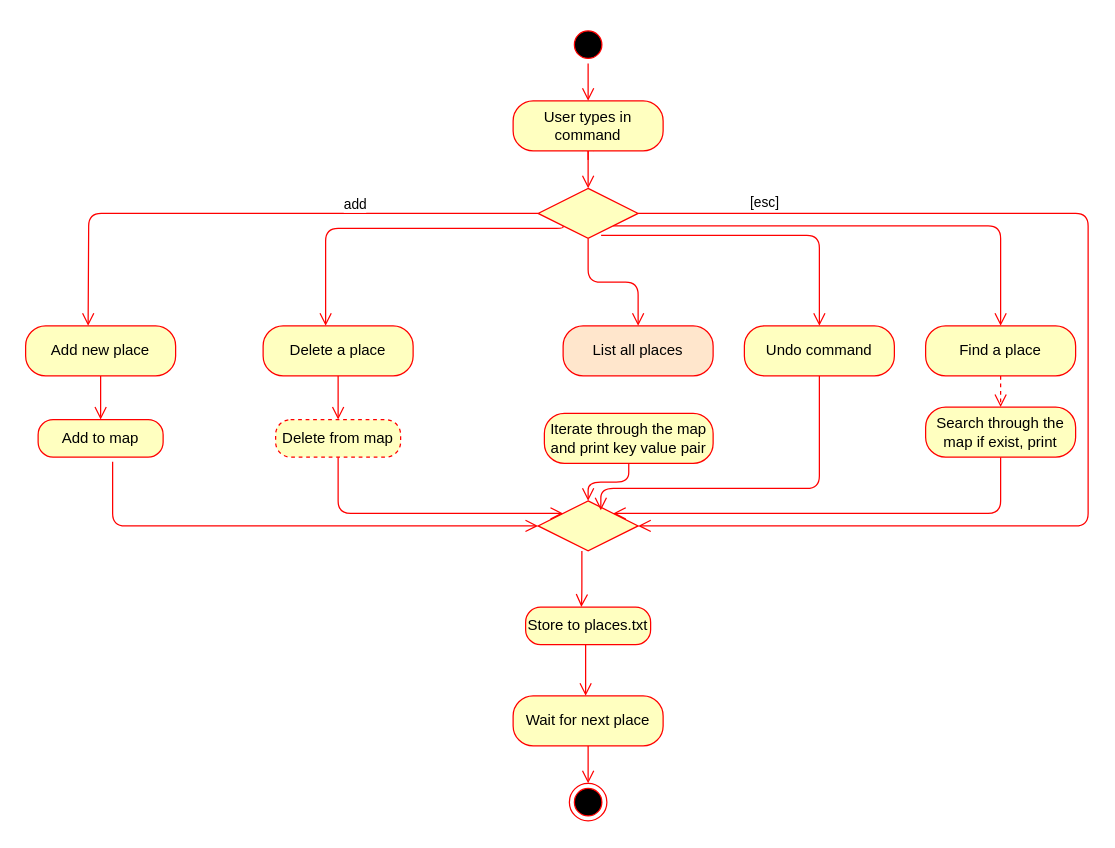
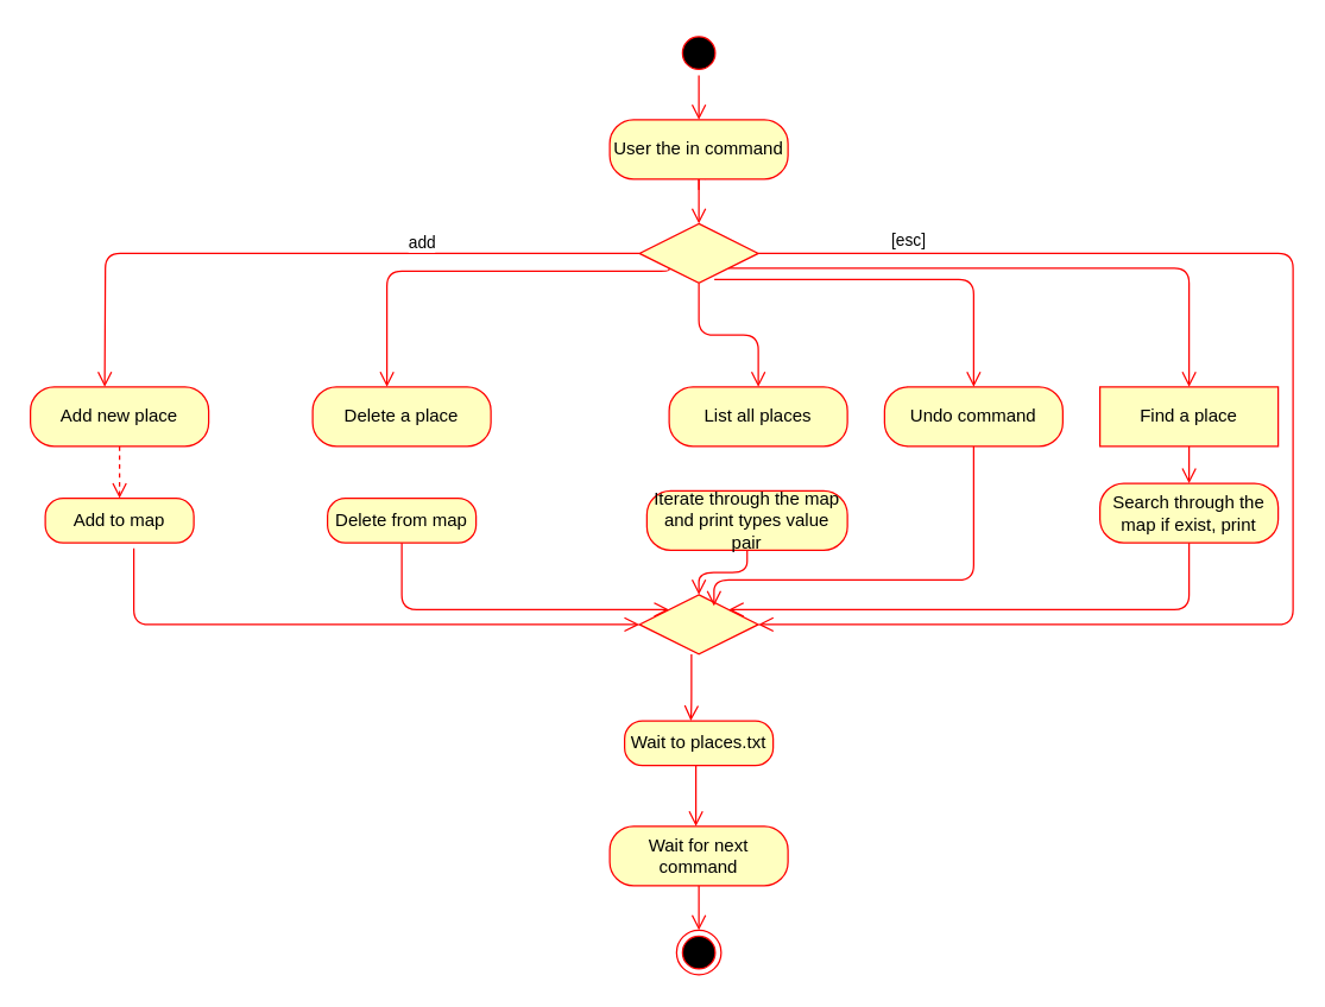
  <mxCell id="0" />
  <mxCell id="1" parent="0" />
  <mxCell id="2" value="" style="edgeStyle=orthogonalEdgeStyle;html=1;verticalAlign=bottom;endArrow=open;endSize=8;strokeColor=#ff0000;entryX=0.5;entryY=0;entryDx=0;entryDy=0;" parent="1" source="8" target="19" edge="1"><mxGeometry relative="1" as="geometry"><mxPoint x="470" y="220" as="targetPoint" /></mxGeometry></mxCell>
  <mxCell id="3" value="" style="ellipse;html=1;shape=startState;fillColor=#000000;strokeColor=#ff0000;" parent="1" vertex="1"><mxGeometry x="455" y="20" width="30" height="30" as="geometry" /></mxCell>
  <mxCell id="4" value="" style="edgeStyle=orthogonalEdgeStyle;html=1;verticalAlign=bottom;endArrow=open;endSize=8;strokeColor=#ff0000;" parent="1" source="6" edge="1"><mxGeometry relative="1" as="geometry"><mxPoint x="470" y="110" as="targetPoint" /></mxGeometry></mxCell>
  <mxCell id="5" value="[esc]" style="edgeStyle=orthogonalEdgeStyle;html=1;align=left;verticalAlign=bottom;endArrow=open;endSize=8;strokeColor=#ff0000;entryX=1;entryY=0.5;entryDx=0;entryDy=0;" parent="1" source="8" target="10" edge="1"><mxGeometry x="-0.818" relative="1" as="geometry"><mxPoint x="500" y="664" as="targetPoint" /><Array as="points"><mxPoint x="870" y="170" /><mxPoint x="870" y="420" /></Array><mxPoint as="offset" /></mxGeometry></mxCell>
- <mxCell id="6" value="User types in command" style="rounded=1;whiteSpace=wrap;html=1;arcSize=40;fontColor=#000000;fillColor=#ffffc0;strokeColor=#ff0000;" parent="1" vertex="1"><mxGeometry x="410" y="80" width="120" height="40" as="geometry" /></mxCell>
+ <mxCell id="6" value="User the in command" style="rounded=1;whiteSpace=wrap;html=1;arcSize=40;fontColor=#000000;fillColor=#ffffc0;strokeColor=#ff0000;" parent="1" vertex="1"><mxGeometry x="410" y="80" width="120" height="40" as="geometry" /></mxCell>
  <mxCell id="7" value="" style="edgeStyle=orthogonalEdgeStyle;html=1;verticalAlign=bottom;endArrow=open;endSize=8;strokeColor=#ff0000;" parent="1" source="3" target="6" edge="1"><mxGeometry relative="1" as="geometry"><mxPoint x="470" y="110" as="targetPoint" /><mxPoint x="470" y="50" as="sourcePoint" /></mxGeometry></mxCell>
  <mxCell id="8" value="" style="rhombus;whiteSpace=wrap;html=1;fillColor=#ffffc0;strokeColor=#ff0000;" parent="1" vertex="1"><mxGeometry x="430" y="150" width="80" height="40" as="geometry" /></mxCell>
  <mxCell id="9" value="" style="edgeStyle=orthogonalEdgeStyle;html=1;verticalAlign=bottom;endArrow=open;endSize=8;strokeColor=#ff0000;" parent="1" source="6" target="8" edge="1"><mxGeometry relative="1" as="geometry"><mxPoint x="470" y="210" as="targetPoint" /><mxPoint x="470" y="120" as="sourcePoint" /></mxGeometry></mxCell>
  <mxCell id="10" value="" style="rhombus;whiteSpace=wrap;html=1;fillColor=#ffffc0;strokeColor=#ff0000;" parent="1" vertex="1"><mxGeometry x="430" y="400" width="80" height="40" as="geometry" /></mxCell>
- <mxCell id="11" value="Wait for next place" style="rounded=1;whiteSpace=wrap;html=1;arcSize=40;fontColor=#000000;fillColor=#ffffc0;strokeColor=#ff0000;" parent="1" vertex="1"><mxGeometry x="410" y="556" width="120" height="40" as="geometry" /></mxCell>
+ <mxCell id="11" value="Wait for next command" style="rounded=1;whiteSpace=wrap;html=1;arcSize=40;fontColor=#000000;fillColor=#ffffc0;strokeColor=#ff0000;" parent="1" vertex="1"><mxGeometry x="410" y="556" width="120" height="40" as="geometry" /></mxCell>
  <mxCell id="12" value="" style="edgeStyle=orthogonalEdgeStyle;html=1;verticalAlign=bottom;endArrow=open;endSize=8;strokeColor=#ff0000;exitX=0.5;exitY=1;exitDx=0;exitDy=0;" parent="1" target="13" edge="1" source="11"><mxGeometry relative="1" as="geometry"><mxPoint x="465" y="560" as="targetPoint" /><mxPoint x="465" y="536" as="sourcePoint" /></mxGeometry></mxCell>
  <mxCell id="13" value="" style="ellipse;html=1;shape=endState;fillColor=#000000;strokeColor=#ff0000;" parent="1" vertex="1"><mxGeometry x="455" y="626" width="30" height="30" as="geometry" /></mxCell>
  <mxCell id="14" value="add" style="edgeStyle=orthogonalEdgeStyle;html=1;align=left;verticalAlign=top;endArrow=open;endSize=8;strokeColor=#ff0000;exitX=0;exitY=0.5;exitDx=0;exitDy=0;" parent="1" source="8" edge="1"><mxGeometry x="-0.3" y="-20" relative="1" as="geometry"><mxPoint y="260" as="targetPoint" x="70" /><mxPoint x="200" y="160" as="sourcePoint" /><mxPoint as="offset" /></mxGeometry></mxCell>
  <mxCell id="15" value="Add new place" style="rounded=1;whiteSpace=wrap;html=1;arcSize=40;fontColor=#000000;fillColor=#ffffc0;strokeColor=#ff0000;" parent="1" vertex="1"><mxGeometry x="20" y="260" width="120" height="40" as="geometry" /></mxCell>
- <mxCell id="16" value="" style="edgeStyle=orthogonalEdgeStyle;html=1;verticalAlign=bottom;endArrow=open;endSize=8;strokeColor=#ff0000;entryX=0.5;entryY=0;entryDx=0;entryDy=0;" parent="1" source="15" edge="1" target="24"><mxGeometry relative="1" as="geometry"><mxPoint x="80" y="360" as="targetPoint" /></mxGeometry></mxCell>
+ <mxCell id="16" value="" style="edgeStyle=orthogonalEdgeStyle;html=1;verticalAlign=bottom;endArrow=open;endSize=8;strokeColor=#ff0000;entryX=0.5;entryY=0;entryDx=0;entryDy=0;dashed=1;" parent="1" source="15" edge="1" target="24"><mxGeometry relative="1" as="geometry"><mxPoint x="80" y="360" as="targetPoint" /></mxGeometry></mxCell>
  <mxCell id="17" value="Delete a place" style="rounded=1;whiteSpace=wrap;html=1;arcSize=40;fontColor=#000000;fillColor=#ffffc0;strokeColor=#ff0000;" parent="1" vertex="1"><mxGeometry x="210" y="260" width="120" height="40" as="geometry" /></mxCell>
- <mxCell id="18" value="" style="edgeStyle=orthogonalEdgeStyle;html=1;verticalAlign=bottom;endArrow=open;endSize=8;strokeColor=#ff0000;entryX=0.5;entryY=0;entryDx=0;entryDy=0;" parent="1" source="17" edge="1" target="26"><mxGeometry relative="1" as="geometry"><mxPoint x="270" y="360" as="targetPoint" /></mxGeometry></mxCell>
- <mxCell id="19" value="List all places" style="rounded=1;whiteSpace=wrap;html=1;arcSize=40;fontColor=#000000;fillColor=#ffe6cc;strokeColor=#ff0000;" parent="1" vertex="1"><mxGeometry x="450" y="260" width="120" height="40" as="geometry" /></mxCell>
- <mxCell id="20" value="Find a place" style="rounded=1;whiteSpace=wrap;html=1;arcSize=40;fontColor=#000000;fillColor=#ffffc0;strokeColor=#ff0000;" parent="1" vertex="1"><mxGeometry x="740" y="260" width="120" height="40" as="geometry" /></mxCell>
- <mxCell id="21" value="" style="edgeStyle=orthogonalEdgeStyle;html=1;verticalAlign=bottom;endArrow=open;endSize=8;strokeColor=#ff0000;entryX=0.5;entryY=0;entryDx=0;entryDy=0;dashed=1;" parent="1" source="20" edge="1" target="31"><mxGeometry relative="1" as="geometry"><mxPoint x="800" y="360" as="targetPoint" /><Array as="points" /></mxGeometry></mxCell>
+ <mxCell id="19" value="List all places" style="rounded=1;whiteSpace=wrap;html=1;arcSize=40;fontColor=#000000;fillColor=#ffffc0;strokeColor=#ff0000;" parent="1" vertex="1"><mxGeometry x="450" y="260" width="120" height="40" as="geometry" /></mxCell>
+ <mxCell id="20" value="Find a place" style="whiteSpace=wrap;html=1;arcSize=40;fontColor=#000000;fillColor=#ffffc0;strokeColor=#ff0000;rounded=0;" parent="1" vertex="1"><mxGeometry x="740" y="260" width="120" height="40" as="geometry" /></mxCell>
+ <mxCell id="21" value="" style="edgeStyle=orthogonalEdgeStyle;html=1;verticalAlign=bottom;endArrow=open;endSize=8;strokeColor=#ff0000;entryX=0.5;entryY=0;entryDx=0;entryDy=0;" parent="1" source="20" edge="1" target="31"><mxGeometry relative="1" as="geometry"><mxPoint x="800" y="360" as="targetPoint" /><Array as="points" /></mxGeometry></mxCell>
  <mxCell id="22" value="" style="edgeStyle=orthogonalEdgeStyle;html=1;verticalAlign=bottom;endArrow=open;endSize=8;strokeColor=#ff0000;exitX=1;exitY=1;exitDx=0;exitDy=0;entryX=0.5;entryY=0;entryDx=0;entryDy=0;" parent="1" source="8" target="20" edge="1"><mxGeometry relative="1" as="geometry"><mxPoint x="480" y="230" as="targetPoint" /><mxPoint x="480" y="200" as="sourcePoint" /><Array as="points"><mxPoint x="800" y="180" /></Array></mxGeometry></mxCell>
  <mxCell id="23" value="" style="edgeStyle=orthogonalEdgeStyle;html=1;verticalAlign=bottom;endArrow=open;endSize=8;strokeColor=#ff0000;exitX=0;exitY=1;exitDx=0;exitDy=0;" parent="1" source="8" edge="1"><mxGeometry relative="1" as="geometry"><mxPoint x="260" y="260" as="targetPoint" /><mxPoint x="425" y="190" as="sourcePoint" /><Array as="points"><mxPoint x="450" y="182" /><mxPoint x="260" y="182" /></Array></mxGeometry></mxCell>
  <mxCell id="24" value="Add to map" style="rounded=1;whiteSpace=wrap;html=1;arcSize=40;fontColor=#000000;fillColor=#ffffc0;strokeColor=#ff0000;" parent="1" vertex="1"><mxGeometry x="30" y="335" width="100" height="30" as="geometry" /></mxCell>
  <mxCell id="25" value="" style="edgeStyle=orthogonalEdgeStyle;html=1;verticalAlign=bottom;endArrow=open;endSize=8;strokeColor=#ff0000;exitX=0.75;exitY=0.5;exitDx=0;exitDy=0;exitPerimeter=0;" parent="1" edge="1"><mxGeometry relative="1" as="geometry"><mxPoint x="464.588" y="484.824" as="targetPoint" /><Array as="points"><mxPoint x="465" y="475" /><mxPoint x="465" y="475" /></Array><mxPoint x="465" y="440" as="sourcePoint" /></mxGeometry></mxCell>
- <mxCell id="26" value="Delete from map" style="rounded=1;whiteSpace=wrap;html=1;arcSize=40;fontColor=#000000;fillColor=#ffffc0;strokeColor=#ff0000;dashed=1;" parent="1" vertex="1"><mxGeometry x="220" y="335" width="100" height="30" as="geometry" /></mxCell>
- <mxCell id="27" value="Store to places.txt" style="rounded=1;whiteSpace=wrap;html=1;arcSize=40;fontColor=#000000;fillColor=#ffffc0;strokeColor=#ff0000;" parent="1" vertex="1"><mxGeometry x="420" y="485" width="100" height="30" as="geometry" /></mxCell>
+ <mxCell id="26" value="Delete from map" style="rounded=1;whiteSpace=wrap;html=1;arcSize=40;fontColor=#000000;fillColor=#ffffc0;strokeColor=#ff0000;" parent="1" vertex="1"><mxGeometry x="220" y="335" width="100" height="30" as="geometry" /></mxCell>
+ <mxCell id="27" value="Wait to places.txt" style="rounded=1;whiteSpace=wrap;html=1;arcSize=40;fontColor=#000000;fillColor=#ffffc0;strokeColor=#ff0000;" parent="1" vertex="1"><mxGeometry x="420" y="485" width="100" height="30" as="geometry" /></mxCell>
  <mxCell id="28" value="" style="edgeStyle=orthogonalEdgeStyle;html=1;verticalAlign=bottom;endArrow=open;endSize=8;strokeColor=#ff0000;entryX=0;entryY=0.5;entryDx=0;entryDy=0;exitX=0.596;exitY=1.12;exitDx=0;exitDy=0;exitPerimeter=0;" parent="1" source="24" target="10" edge="1"><mxGeometry relative="1" as="geometry"><mxPoint x="90" y="590" as="targetPoint" /><Array as="points"><mxPoint x="90" y="420" /></Array><mxPoint x="90" y="520" as="sourcePoint" /></mxGeometry></mxCell>
- <mxCell id="29" value="Iterate through the map and print key value pair" style="rounded=1;whiteSpace=wrap;html=1;arcSize=40;fontColor=#000000;fillColor=#ffffc0;strokeColor=#ff0000;" parent="1" vertex="1"><mxGeometry x="435" y="330" width="135" height="40" as="geometry" /></mxCell>
+ <mxCell id="29" value="Iterate through the map and print types value pair" style="rounded=1;whiteSpace=wrap;html=1;arcSize=40;fontColor=#000000;fillColor=#ffffc0;strokeColor=#ff0000;" parent="1" vertex="1"><mxGeometry x="435" y="330" width="135" height="40" as="geometry" /></mxCell>
  <mxCell id="30" value="" style="edgeStyle=orthogonalEdgeStyle;html=1;verticalAlign=bottom;endArrow=open;endSize=8;strokeColor=#ff0000;entryX=0.5;entryY=0;entryDx=0;entryDy=0;" parent="1" source="29" target="10" edge="1"><mxGeometry relative="1" as="geometry"><mxPoint x="537" y="460" as="targetPoint" /></mxGeometry></mxCell>
  <mxCell id="31" value="Search through the map if exist, print" style="rounded=1;whiteSpace=wrap;html=1;arcSize=40;fontColor=#000000;fillColor=#ffffc0;strokeColor=#ff0000;" parent="1" vertex="1"><mxGeometry x="740" y="325" width="120" height="40" as="geometry" /></mxCell>
  <mxCell id="32" value="" style="edgeStyle=orthogonalEdgeStyle;html=1;verticalAlign=bottom;endArrow=open;endSize=8;strokeColor=#ff0000;entryX=1;entryY=0;entryDx=0;entryDy=0;" parent="1" source="31" target="10" edge="1"><mxGeometry relative="1" as="geometry"><mxPoint x="800" y="465" as="targetPoint" /><Array as="points"><mxPoint x="800" y="410" /></Array></mxGeometry></mxCell>
  <mxCell id="33" value="" style="edgeStyle=orthogonalEdgeStyle;html=1;verticalAlign=bottom;endArrow=open;endSize=8;strokeColor=#ff0000;entryX=0;entryY=0;entryDx=0;entryDy=0;exitX=0.5;exitY=1;exitDx=0;exitDy=0;" parent="1" source="26" target="10" edge="1"><mxGeometry relative="1" as="geometry"><mxPoint x="305" y="590" as="targetPoint" /><Array as="points"><mxPoint x="270" y="410" /></Array><mxPoint x="305" y="520" as="sourcePoint" /></mxGeometry></mxCell>
  <mxCell id="34" value="" style="edgeStyle=orthogonalEdgeStyle;html=1;verticalAlign=bottom;endArrow=open;endSize=8;strokeColor=#ff0000;" parent="1" edge="1"><mxGeometry relative="1" as="geometry"><mxPoint x="468" y="556" as="targetPoint" /><mxPoint x="468" y="515" as="sourcePoint" /></mxGeometry></mxCell>
  <mxCell id="35" value="Undo command" style="rounded=1;whiteSpace=wrap;html=1;arcSize=40;fontColor=#000000;fillColor=#ffffc0;strokeColor=#ff0000;" vertex="1" parent="1"><mxGeometry x="595" y="260" width="120" height="40" as="geometry" /></mxCell>
  <mxCell id="36" value="" style="edgeStyle=orthogonalEdgeStyle;html=1;verticalAlign=bottom;endArrow=open;endSize=8;strokeColor=#ff0000;entryX=0.627;entryY=0.19;entryDx=0;entryDy=0;entryPerimeter=0;" edge="1" source="35" parent="1" target="10"><mxGeometry relative="1" as="geometry"><mxPoint x="450" y="640" as="targetPoint" /><Array as="points"><mxPoint x="655" y="390" /><mxPoint x="480" y="390" /></Array></mxGeometry></mxCell>
  <mxCell id="37" value="" style="edgeStyle=orthogonalEdgeStyle;html=1;verticalAlign=bottom;endArrow=open;endSize=8;strokeColor=#ff0000;exitX=0.63;exitY=0.94;exitDx=0;exitDy=0;exitPerimeter=0;" edge="1" source="8" parent="1" target="35"><mxGeometry relative="1" as="geometry"><mxPoint x="570" y="250" as="targetPoint" /><mxPoint x="570" y="190" as="sourcePoint" /></mxGeometry></mxCell>
